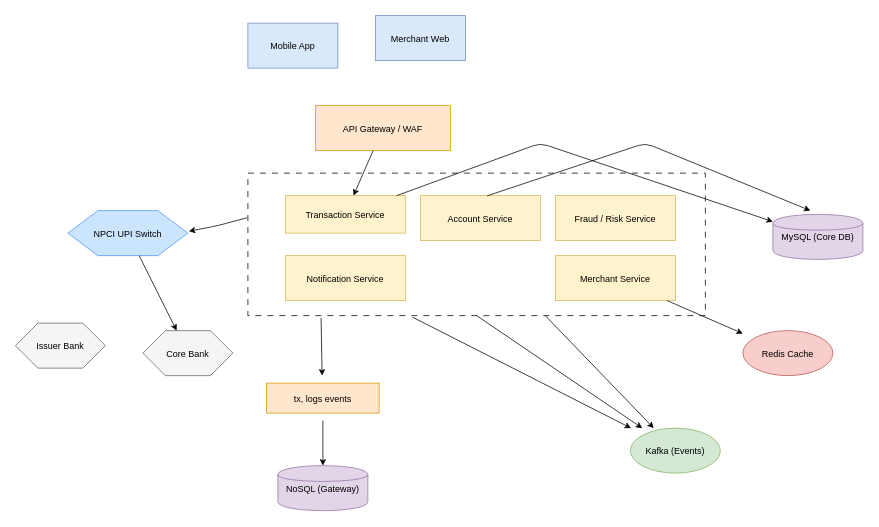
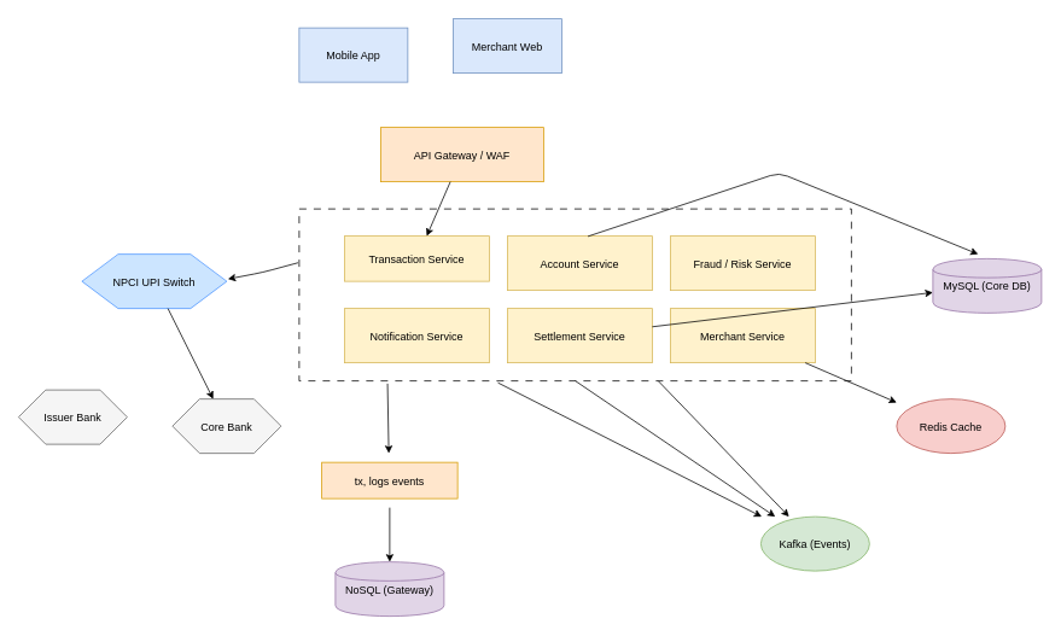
  <mxCell id="0" />
  <mxCell id="1" parent="0" />
  <mxCell id="2" value="Mobile App" style="shape=rectangle;fillColor=#dae8fc;strokeColor=#6c8ebf;" vertex="1" parent="1"><mxGeometry x="330" y="30" width="120" height="60" as="geometry" /></mxCell>
  <mxCell id="3" value="Merchant Web" style="shape=rectangle;fillColor=#dae8fc;strokeColor=#6c8ebf;" vertex="1" parent="1"><mxGeometry x="500" y="20" width="120" height="60" as="geometry" /></mxCell>
  <mxCell id="4" value="API Gateway / WAF" style="shape=rectangle;fillColor=#ffe6cc;strokeColor=#d79b00;" vertex="1" parent="1"><mxGeometry x="420" y="140" width="180" height="60" as="geometry" /></mxCell>
  <mxCell id="5" value="Transaction Service" style="shape=rectangle;fillColor=#fff2cc;strokeColor=#d6b656;" vertex="1" parent="1"><mxGeometry x="380" y="260" width="160" height="50" as="geometry" /></mxCell>
  <mxCell id="6" value="Account Service" style="shape=rectangle;fillColor=#fff2cc;strokeColor=#d6b656;" vertex="1" parent="1"><mxGeometry x="560" y="260" width="160" height="60" as="geometry" /></mxCell>
  <mxCell id="7" value="Fraud / Risk Service" style="shape=rectangle;fillColor=#fff2cc;strokeColor=#d6b656;" vertex="1" parent="1"><mxGeometry x="740" y="260" width="160" height="60" as="geometry" /></mxCell>
  <mxCell id="8" value="Notification Service" style="shape=rectangle;fillColor=#fff2cc;strokeColor=#d6b656;" vertex="1" parent="1"><mxGeometry x="380" y="340" width="160" height="60" as="geometry" /></mxCell>
+ <mxCell id="9" value="Settlement Service" style="shape=rectangle;fillColor=#fff2cc;strokeColor=#d6b656;" vertex="1" parent="1"><mxGeometry x="560" y="340" width="160" height="60" as="geometry" /></mxCell>
  <mxCell id="10" value="Merchant Service" style="shape=rectangle;fillColor=#fff2cc;strokeColor=#d6b656;" vertex="1" parent="1"><mxGeometry x="740" y="340" width="160" height="60" as="geometry" /></mxCell>
  <mxCell id="11" value="MySQL (Core DB)" style="shape=cylinder;fillColor=#e1d5e7;strokeColor=#9673a6;" vertex="1" parent="1"><mxGeometry x="1030" y="285" width="120" height="60" as="geometry" /></mxCell>
  <mxCell id="12" value="NoSQL (Gateway)" style="shape=cylinder;fillColor=#e1d5e7;strokeColor=#9673a6;" vertex="1" parent="1"><mxGeometry x="370" y="620" width="120" height="60" as="geometry" /></mxCell>
  <mxCell id="13" value="Redis Cache" style="shape=ellipse;fillColor=#f8cecc;strokeColor=#b85450;" vertex="1" parent="1"><mxGeometry x="990" y="440" width="120" height="60" as="geometry" /></mxCell>
  <mxCell id="14" value="Kafka (Events)" style="shape=ellipse;fillColor=#d5e8d4;strokeColor=#82b366;" vertex="1" parent="1"><mxGeometry x="840" y="570" width="120" height="60" as="geometry" /></mxCell>
  <mxCell id="15" value="NPCI UPI Switch" style="shape=hexagon;fillColor=#cce5ff;strokeColor=#4d94ff;" vertex="1" parent="1"><mxGeometry x="90" y="280" width="160" height="60" as="geometry" /></mxCell>
  <mxCell id="16" value="Issuer Bank" style="shape=hexagon;fillColor=#f5f5f5;strokeColor=#666666;" vertex="1" parent="1"><mxGeometry x="20" y="430" width="120" height="60" as="geometry" /></mxCell>
  <mxCell id="17" value="Core Bank" style="shape=hexagon;fillColor=#f5f5f5;strokeColor=#666666;" vertex="1" parent="1"><mxGeometry x="190" y="440" width="120" height="60" as="geometry" /></mxCell>
  <mxCell id="18" edge="1" parent="1" source="2" target="15" style=";"><mxGeometry relative="1" as="geometry" /></mxCell>
  <mxCell id="19" edge="1" parent="1" source="3" target="2" style=";"><mxGeometry relative="1" as="geometry" /></mxCell>
  <mxCell id="20" edge="1" parent="1" source="4" target="5"><mxGeometry relative="1" as="geometry" /></mxCell>
- <mxCell id="21" edge="1" parent="1" source="5" target="11"><mxGeometry relative="1" as="geometry"><Array as="points"><mxPoint x="720" y="190" /></Array></mxGeometry></mxCell>
  <mxCell id="22" edge="1" parent="1" target="12"><mxGeometry relative="1" as="geometry"><mxPoint x="430" y="560" as="sourcePoint" /></mxGeometry></mxCell>
  <mxCell id="23" edge="1" parent="1" source="28" target="14"><mxGeometry relative="1" as="geometry" /></mxCell>
  <mxCell id="24" style="exitX=0.36;exitY=1.011;exitDx=0;exitDy=0;exitPerimeter=0;" edge="1" parent="1" source="28" target="14"><mxGeometry relative="1" as="geometry" /></mxCell>
+ <mxCell id="25" edge="1" parent="1" source="9" target="11"><mxGeometry relative="1" as="geometry" /></mxCell>
  <mxCell id="26" style="exitX=0.5;exitY=1;exitDx=0;exitDy=0;" edge="1" parent="1" source="28" target="14"><mxGeometry relative="1" as="geometry" /></mxCell>
  <mxCell id="27" edge="1" parent="1" target="13"><mxGeometry relative="1" as="geometry"><mxPoint x="889" y="400" as="sourcePoint" /></mxGeometry></mxCell>
  <mxCell id="28" value="" style="rounded=0;whiteSpace=wrap;html=1;fillColor=none;dashed=1;dashPattern=8 8;" vertex="1" parent="1"><mxGeometry x="330" y="230" width="610" height="190" as="geometry" /></mxCell>
  <mxCell id="29" style="entryX=1.008;entryY=0.458;entryDx=0;entryDy=0;entryPerimeter=0;exitX=-0.002;exitY=0.313;exitDx=0;exitDy=0;exitPerimeter=0;" edge="1" parent="1" source="28" target="15"><mxGeometry relative="1" as="geometry"><mxPoint x="250" y="217" as="sourcePoint" /><mxPoint x="185" y="219.997" as="targetPoint" /><Array as="points"><mxPoint x="290" y="300" /></Array></mxGeometry></mxCell>
  <mxCell id="30" edge="1" parent="1" source="15" target="8" style=";"><mxGeometry relative="1" as="geometry" /></mxCell>
  <mxCell id="31" edge="1" parent="1" source="15" target="17"><mxGeometry relative="1" as="geometry" /></mxCell>
  <mxCell id="32" value="tx, logs events" style="shape=rectangle;fillColor=#ffe6cc;strokeColor=#d79b00;" vertex="1" parent="1"><mxGeometry x="355" y="510" width="150" height="40" as="geometry" /></mxCell>
  <mxCell id="33" style="exitX=0.16;exitY=1.016;exitDx=0;exitDy=0;exitPerimeter=0;" edge="1" parent="1" source="28"><mxGeometry relative="1" as="geometry"><mxPoint x="590" y="570" as="sourcePoint" /><mxPoint x="429" y="500" as="targetPoint" /></mxGeometry></mxCell>
  <mxCell id="34" style="exitX=0.556;exitY=0.005;exitDx=0;exitDy=0;exitPerimeter=0;" edge="1" parent="1" source="6"><mxGeometry relative="1" as="geometry"><mxPoint x="740" y="230" as="sourcePoint" /><mxPoint x="1080" y="280" as="targetPoint" /><Array as="points"><mxPoint x="860" y="190" /></Array></mxGeometry></mxCell>
